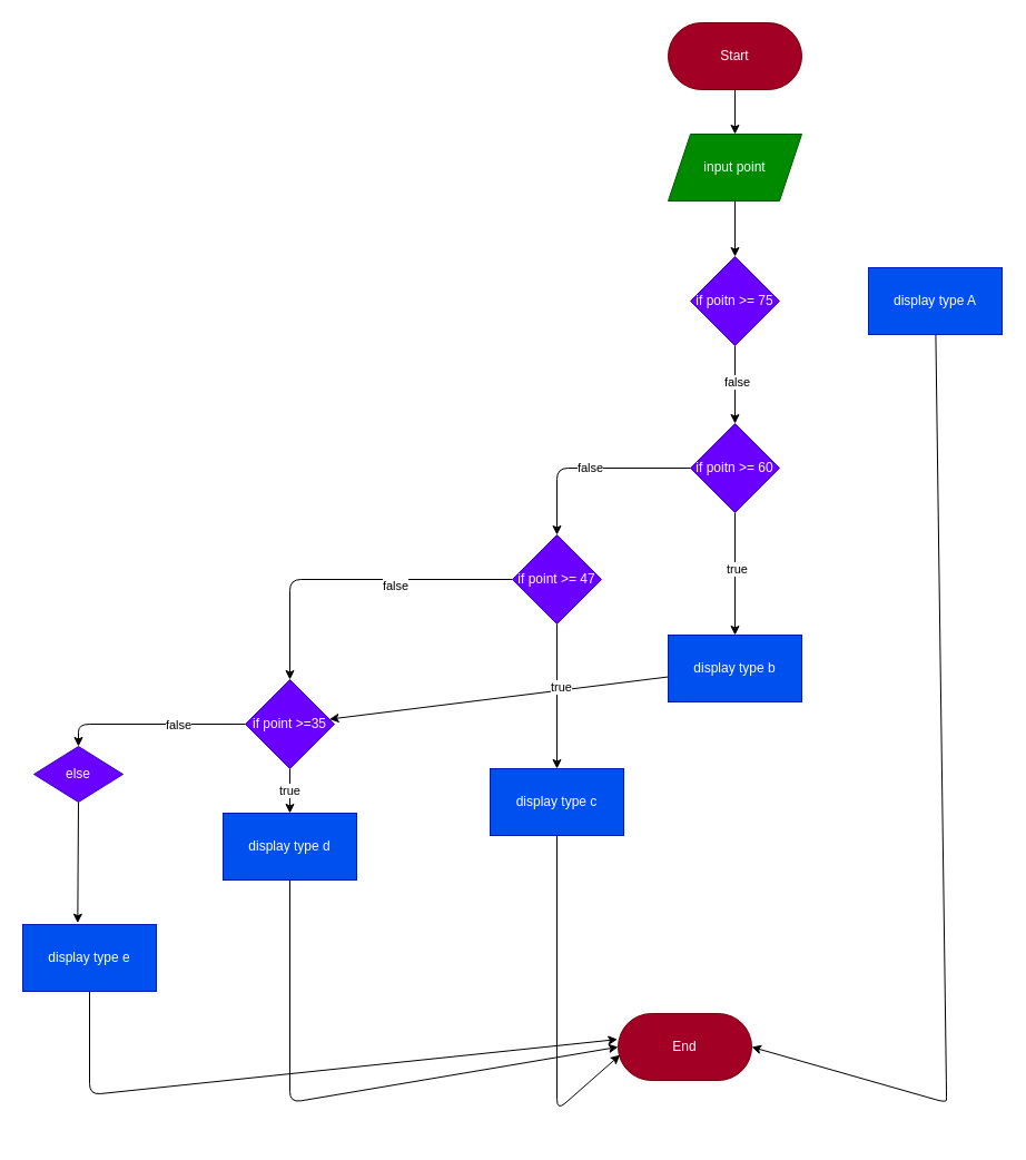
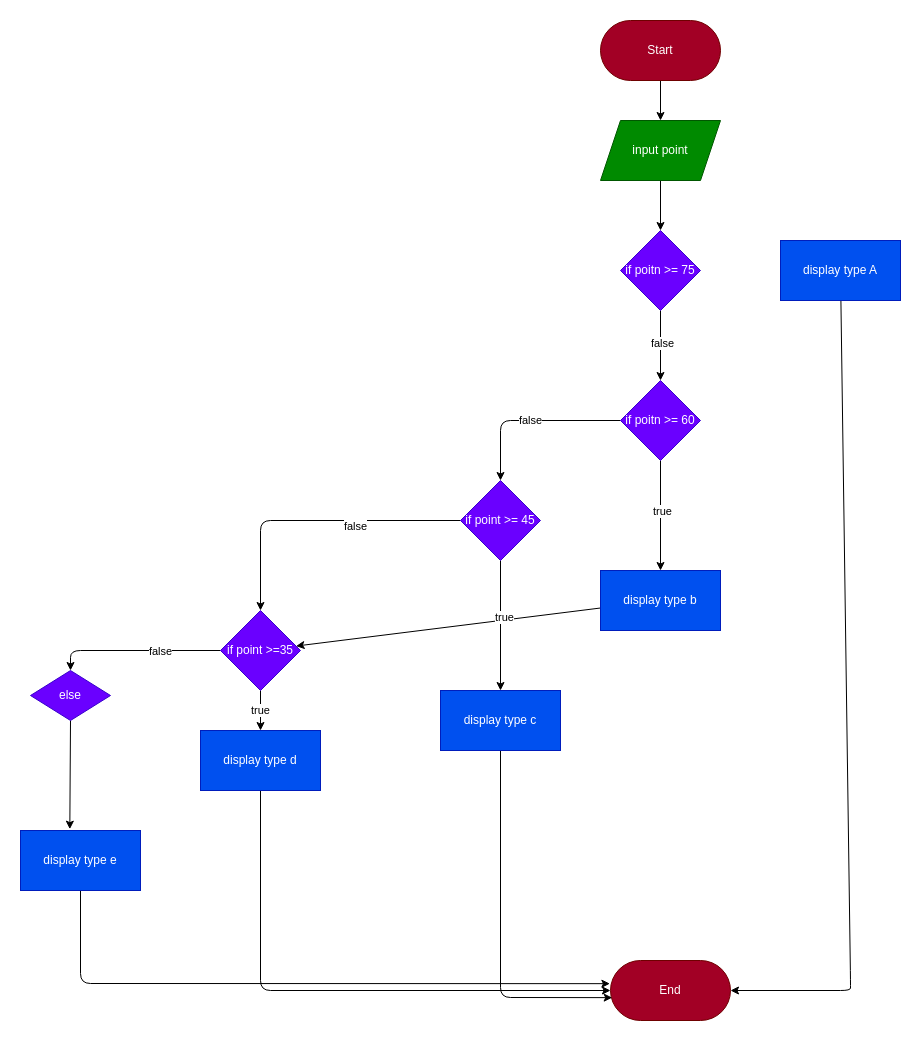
  <mxCell id="0" />
  <mxCell id="1" parent="0" />
  <mxCell id="2" style="edgeStyle=none;html=1;exitX=0.5;exitY=1;exitDx=0;exitDy=0;entryX=0.5;entryY=0;entryDx=0;entryDy=0;" parent="1" source="3" target="6" edge="1"><mxGeometry relative="1" as="geometry" /></mxCell>
  <mxCell id="3" value="Start" style="rounded=1;whiteSpace=wrap;html=1;fillColor=#a20025;fontColor=#ffffff;strokeColor=#6F0000;arcSize=50;" parent="1" vertex="1"><mxGeometry x="600" y="20" width="120" height="60" as="geometry" /></mxCell>
- <mxCell id="4" value="End" style="rounded=1;whiteSpace=wrap;html=1;fillColor=#a20025;fontColor=#ffffff;strokeColor=#6F0000;arcSize=50;" parent="1" vertex="1"><mxGeometry x="555" y="910" width="120" height="60" as="geometry" /></mxCell>
+ <mxCell id="4" value="End" style="rounded=1;whiteSpace=wrap;html=1;fillColor=#a20025;fontColor=#ffffff;strokeColor=#6F0000;arcSize=50;" parent="1" vertex="1"><mxGeometry x="610" y="960" width="120" height="60" as="geometry" /></mxCell>
  <mxCell id="5" style="edgeStyle=none;html=1;exitX=0.5;exitY=1;exitDx=0;exitDy=0;" parent="1" source="6" target="9" edge="1"><mxGeometry relative="1" as="geometry"><mxPoint x="660" y="220" as="targetPoint" /></mxGeometry></mxCell>
  <mxCell id="6" value="input point" style="shape=parallelogram;perimeter=parallelogramPerimeter;whiteSpace=wrap;html=1;fixedSize=1;fillColor=#008a00;fontColor=#ffffff;strokeColor=#005700;" parent="1" vertex="1"><mxGeometry x="600" y="120" width="120" height="60" as="geometry" /></mxCell>
  <mxCell id="7" style="edgeStyle=none;html=1;exitX=0.5;exitY=1;exitDx=0;exitDy=0;entryX=0.5;entryY=0;entryDx=0;entryDy=0;" parent="1" source="9" target="15" edge="1"><mxGeometry relative="1" as="geometry"><mxPoint x="520" y="270" as="targetPoint" /></mxGeometry></mxCell>
  <mxCell id="8" value="false" style="edgeLabel;html=1;align=center;verticalAlign=middle;resizable=0;points=[];" parent="7" vertex="1" connectable="0"><mxGeometry x="-0.084" y="1" relative="1" as="geometry"><mxPoint as="offset" /></mxGeometry></mxCell>
  <mxCell id="9" value="if poitn &amp;gt;= 75" style="rhombus;whiteSpace=wrap;html=1;fillColor=#6a00ff;fontColor=#ffffff;strokeColor=#3700CC;" parent="1" vertex="1"><mxGeometry x="620" y="230" width="80" height="80" as="geometry" /></mxCell>
  <mxCell id="10" style="edgeStyle=none;html=1;entryX=1;entryY=0.5;entryDx=0;entryDy=0;" parent="1" source="11" target="4" edge="1"><mxGeometry relative="1" as="geometry"><Array as="points"><mxPoint x="850" y="980" /><mxPoint x="850" y="990" /></Array></mxGeometry></mxCell>
  <mxCell id="11" value="display type A" style="rounded=0;whiteSpace=wrap;html=1;fillColor=#0050ef;fontColor=#ffffff;strokeColor=#001DBC;" parent="1" vertex="1"><mxGeometry x="780" y="240" width="120" height="60" as="geometry" /></mxCell>
  <mxCell id="12" style="edgeStyle=none;html=1;entryX=0.5;entryY=0;entryDx=0;entryDy=0;" parent="1" source="15" target="17" edge="1"><mxGeometry relative="1" as="geometry" /></mxCell>
  <mxCell id="13" value="true" style="edgeLabel;html=1;align=center;verticalAlign=middle;resizable=0;points=[];" parent="12" vertex="1" connectable="0"><mxGeometry x="-0.082" y="1" relative="1" as="geometry"><mxPoint as="offset" /></mxGeometry></mxCell>
  <mxCell id="14" value="false" style="edgeStyle=none;html=1;exitX=0;exitY=0.5;exitDx=0;exitDy=0;" parent="1" source="15" target="22" edge="1"><mxGeometry relative="1" as="geometry"><mxPoint x="330" y="270" as="targetPoint" /><Array as="points"><mxPoint x="500" y="420" /></Array></mxGeometry></mxCell>
  <mxCell id="15" value="if poitn &amp;gt;= 60" style="rhombus;whiteSpace=wrap;html=1;fillColor=#6a00ff;fontColor=#ffffff;strokeColor=#3700CC;" parent="1" vertex="1"><mxGeometry x="620" y="380" width="80" height="80" as="geometry" /></mxCell>
  <mxCell id="16" style="edgeStyle=none;html=1;" parent="1" source="17" target="29" edge="1"><mxGeometry relative="1" as="geometry" /></mxCell>
  <mxCell id="17" value="display type b" style="rounded=0;whiteSpace=wrap;html=1;fillColor=#0050ef;fontColor=#ffffff;strokeColor=#001DBC;" parent="1" vertex="1"><mxGeometry x="600" y="570" width="120" height="60" as="geometry" /></mxCell>
  <mxCell id="18" style="edgeStyle=none;html=1;" parent="1" source="22" target="24" edge="1"><mxGeometry relative="1" as="geometry"><mxPoint x="330" y="410" as="targetPoint" /></mxGeometry></mxCell>
  <mxCell id="19" value="true" style="edgeLabel;html=1;align=center;verticalAlign=middle;resizable=0;points=[];" parent="18" vertex="1" connectable="0"><mxGeometry x="-0.133" y="3" relative="1" as="geometry"><mxPoint as="offset" /></mxGeometry></mxCell>
  <mxCell id="20" style="edgeStyle=none;html=1;" parent="1" source="22" target="29" edge="1"><mxGeometry relative="1" as="geometry"><mxPoint x="210" y="270" as="targetPoint" /><Array as="points"><mxPoint x="260" y="520" /></Array></mxGeometry></mxCell>
  <mxCell id="21" value="false" style="edgeLabel;html=1;align=center;verticalAlign=middle;resizable=0;points=[];" parent="20" vertex="1" connectable="0"><mxGeometry x="-0.384" y="3" relative="1" as="geometry"><mxPoint x="-17" y="2" as="offset" /></mxGeometry></mxCell>
- <mxCell id="22" value="if point &amp;gt;= 47" style="rhombus;whiteSpace=wrap;html=1;fillColor=#6a00ff;fontColor=#ffffff;strokeColor=#3700CC;" parent="1" vertex="1"><mxGeometry x="460" y="480" width="80" height="80" as="geometry" /></mxCell>
+ <mxCell id="22" value="if point &amp;gt;= 45" style="rhombus;whiteSpace=wrap;html=1;fillColor=#6a00ff;fontColor=#ffffff;strokeColor=#3700CC;" parent="1" vertex="1"><mxGeometry x="460" y="480" width="80" height="80" as="geometry" /></mxCell>
  <mxCell id="23" style="edgeStyle=none;html=1;exitX=0.5;exitY=1;exitDx=0;exitDy=0;entryX=0.014;entryY=0.619;entryDx=0;entryDy=0;entryPerimeter=0;" parent="1" source="24" target="4" edge="1"><mxGeometry relative="1" as="geometry"><Array as="points"><mxPoint x="500" y="997" /></Array></mxGeometry></mxCell>
  <mxCell id="24" value="display type c" style="rounded=0;whiteSpace=wrap;html=1;fillColor=#0050ef;fontColor=#ffffff;strokeColor=#001DBC;" parent="1" vertex="1"><mxGeometry x="440" y="690" width="120" height="60" as="geometry" /></mxCell>
  <mxCell id="25" style="edgeStyle=none;html=1;" parent="1" source="29" target="31" edge="1"><mxGeometry relative="1" as="geometry"><mxPoint x="260" y="760" as="targetPoint" /></mxGeometry></mxCell>
  <mxCell id="26" value="true" style="edgeLabel;html=1;align=center;verticalAlign=middle;resizable=0;points=[];" parent="25" vertex="1" connectable="0"><mxGeometry x="-0.067" y="-1" relative="1" as="geometry"><mxPoint as="offset" /></mxGeometry></mxCell>
  <mxCell id="27" style="edgeStyle=none;html=1;exitX=0;exitY=0.5;exitDx=0;exitDy=0;entryX=0.5;entryY=0;entryDx=0;entryDy=0;" parent="1" source="29" target="33" edge="1"><mxGeometry relative="1" as="geometry"><mxPoint x="150" y="670" as="targetPoint" /><Array as="points"><mxPoint x="70" y="650" /></Array></mxGeometry></mxCell>
  <mxCell id="28" value="false" style="edgeLabel;html=1;align=center;verticalAlign=middle;resizable=0;points=[];" parent="27" vertex="1" connectable="0"><mxGeometry x="-0.279" relative="1" as="geometry"><mxPoint as="offset" /></mxGeometry></mxCell>
  <mxCell id="29" value="if point &amp;gt;=35" style="rhombus;whiteSpace=wrap;html=1;fillColor=#6a00ff;fontColor=#ffffff;strokeColor=#3700CC;" parent="1" vertex="1"><mxGeometry x="220" y="610" width="80" height="80" as="geometry" /></mxCell>
  <mxCell id="30" style="edgeStyle=none;html=1;exitX=0.5;exitY=1;exitDx=0;exitDy=0;entryX=0;entryY=0.5;entryDx=0;entryDy=0;" parent="1" source="31" target="4" edge="1"><mxGeometry relative="1" as="geometry"><Array as="points"><mxPoint x="260" y="990" /></Array></mxGeometry></mxCell>
  <mxCell id="31" value="display type d" style="rounded=0;whiteSpace=wrap;html=1;fillColor=#0050ef;fontColor=#ffffff;strokeColor=#001DBC;" parent="1" vertex="1"><mxGeometry x="200" y="730" width="120" height="60" as="geometry" /></mxCell>
  <mxCell id="32" style="edgeStyle=none;html=1;exitX=0.5;exitY=1;exitDx=0;exitDy=0;entryX=0.411;entryY=-0.022;entryDx=0;entryDy=0;entryPerimeter=0;" parent="1" source="33" target="35" edge="1"><mxGeometry relative="1" as="geometry" /></mxCell>
  <mxCell id="33" value="else" style="rhombus;whiteSpace=wrap;html=1;fillColor=#6a00ff;fontColor=#ffffff;strokeColor=#3700CC;" parent="1" vertex="1"><mxGeometry x="30" y="670" width="80" height="50" as="geometry" /></mxCell>
  <mxCell id="34" style="edgeStyle=none;html=1;entryX=-0.005;entryY=0.386;entryDx=0;entryDy=0;entryPerimeter=0;" parent="1" source="35" target="4" edge="1"><mxGeometry relative="1" as="geometry"><Array as="points"><mxPoint x="80" y="983" /></Array></mxGeometry></mxCell>
  <mxCell id="35" value="display type e" style="rounded=0;whiteSpace=wrap;html=1;fillColor=#0050ef;fontColor=#ffffff;strokeColor=#001DBC;" parent="1" vertex="1"><mxGeometry x="20" y="830" width="120" height="60" as="geometry" /></mxCell>
